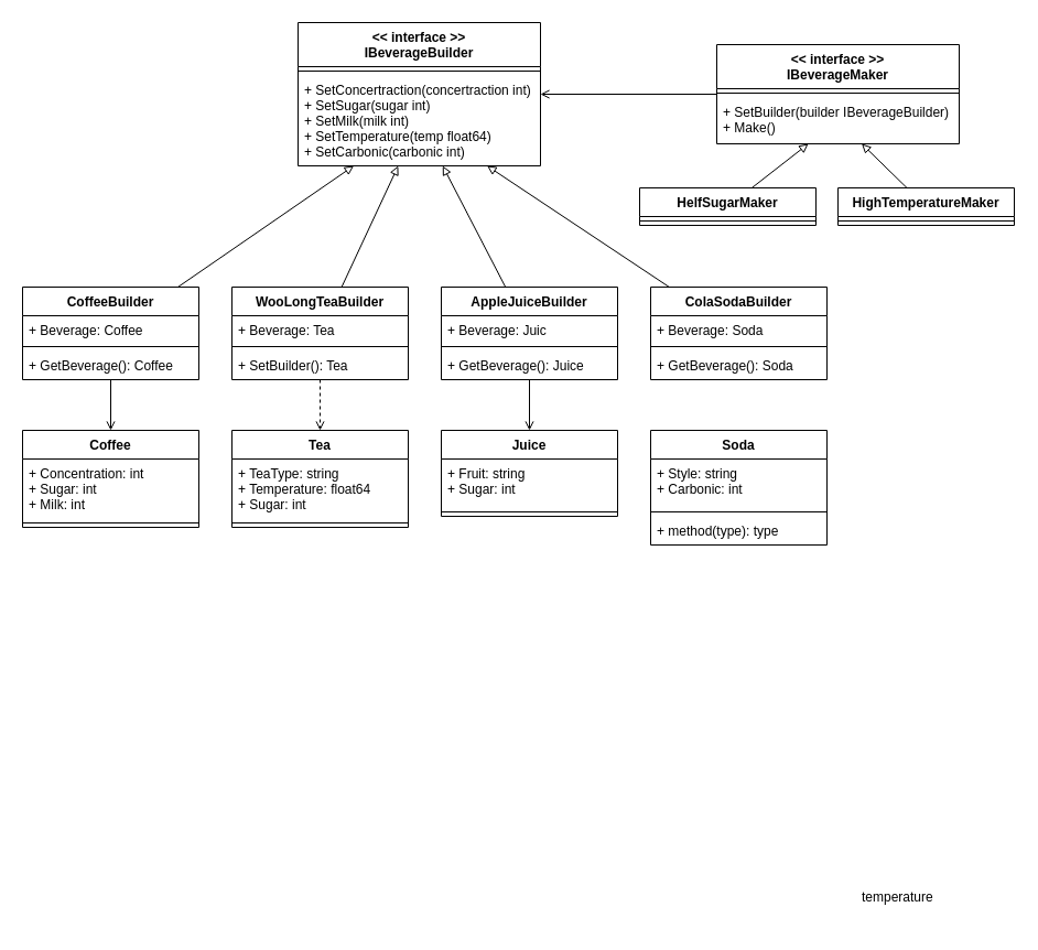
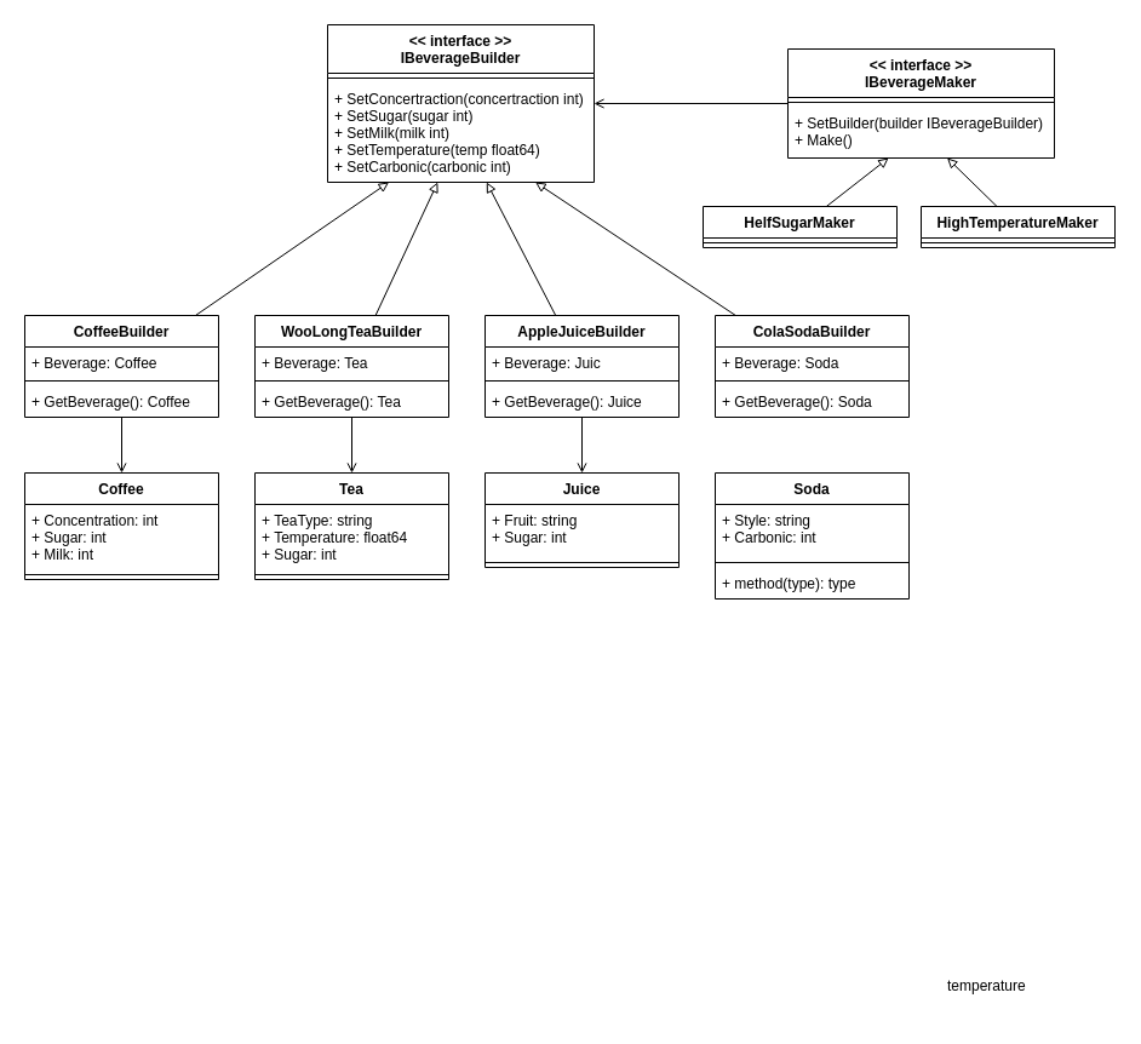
  <mxCell id="0" />
  <mxCell id="1" parent="0" />
  <mxCell id="2" value="&lt;&lt; interface &gt;&gt;&#10;IBeverageBuilder" style="swimlane;fontStyle=1;align=center;verticalAlign=top;childLayout=stackLayout;horizontal=1;startSize=40;horizontalStack=0;resizeParent=1;resizeParentMax=0;resizeLast=0;collapsible=1;marginBottom=0;" vertex="1" parent="1"><mxGeometry x="270" y="20" width="220" height="130" as="geometry" /></mxCell>
  <mxCell id="3" value="" style="line;strokeWidth=1;fillColor=none;align=left;verticalAlign=middle;spacingTop=-1;spacingLeft=3;spacingRight=3;rotatable=0;labelPosition=right;points=[];portConstraint=eastwest;strokeColor=inherit;" vertex="1" parent="2"><mxGeometry y="40" width="220" height="8" as="geometry" /></mxCell>
  <mxCell id="4" value="+ SetConcertraction(concertraction int)&#10;+ SetSugar(sugar int)&#10;+ SetMilk(milk int)&#10;+ SetTemperature(temp float64)&#10;+ SetCarbonic(carbonic int)" style="text;strokeColor=none;fillColor=none;align=left;verticalAlign=top;spacingLeft=4;spacingRight=4;overflow=hidden;rotatable=0;points=[[0,0.5],[1,0.5]];portConstraint=eastwest;" vertex="1" parent="2"><mxGeometry y="48" width="220" height="82" as="geometry" /></mxCell>
  <mxCell id="5" value="Coffee" style="swimlane;fontStyle=1;align=center;verticalAlign=top;childLayout=stackLayout;horizontal=1;startSize=26;horizontalStack=0;resizeParent=1;resizeParentMax=0;resizeLast=0;collapsible=1;marginBottom=0;" vertex="1" parent="1"><mxGeometry x="20" y="390" width="160" height="88" as="geometry" /></mxCell>
  <mxCell id="6" value="+ Concentration: int&#10;+ Sugar: int&#10;+ Milk: int" style="text;strokeColor=none;fillColor=none;align=left;verticalAlign=top;spacingLeft=4;spacingRight=4;overflow=hidden;rotatable=0;points=[[0,0.5],[1,0.5]];portConstraint=eastwest;" vertex="1" parent="5"><mxGeometry y="26" width="160" height="54" as="geometry" /></mxCell>
  <mxCell id="7" value="" style="line;strokeWidth=1;fillColor=none;align=left;verticalAlign=middle;spacingTop=-1;spacingLeft=3;spacingRight=3;rotatable=0;labelPosition=right;points=[];portConstraint=eastwest;strokeColor=inherit;" vertex="1" parent="5"><mxGeometry y="80" width="160" height="8" as="geometry" /></mxCell>
  <mxCell id="8" value="Tea" style="swimlane;fontStyle=1;align=center;verticalAlign=top;childLayout=stackLayout;horizontal=1;startSize=26;horizontalStack=0;resizeParent=1;resizeParentMax=0;resizeLast=0;collapsible=1;marginBottom=0;" vertex="1" parent="1"><mxGeometry x="210" y="390" width="160" height="88" as="geometry" /></mxCell>
  <mxCell id="9" value="+ TeaType: string&#10;+ Temperature: float64&#10;+ Sugar: int" style="text;strokeColor=none;fillColor=none;align=left;verticalAlign=top;spacingLeft=4;spacingRight=4;overflow=hidden;rotatable=0;points=[[0,0.5],[1,0.5]];portConstraint=eastwest;" vertex="1" parent="8"><mxGeometry y="26" width="160" height="54" as="geometry" /></mxCell>
  <mxCell id="10" value="" style="line;strokeWidth=1;fillColor=none;align=left;verticalAlign=middle;spacingTop=-1;spacingLeft=3;spacingRight=3;rotatable=0;labelPosition=right;points=[];portConstraint=eastwest;strokeColor=inherit;" vertex="1" parent="8"><mxGeometry y="80" width="160" height="8" as="geometry" /></mxCell>
  <mxCell id="11" value="Juice" style="swimlane;fontStyle=1;align=center;verticalAlign=top;childLayout=stackLayout;horizontal=1;startSize=26;horizontalStack=0;resizeParent=1;resizeParentMax=0;resizeLast=0;collapsible=1;marginBottom=0;" vertex="1" parent="1"><mxGeometry x="400" y="390" width="160" height="78" as="geometry" /></mxCell>
  <mxCell id="12" value="+ Fruit: string&#10;+ Sugar: int" style="text;strokeColor=none;fillColor=none;align=left;verticalAlign=top;spacingLeft=4;spacingRight=4;overflow=hidden;rotatable=0;points=[[0,0.5],[1,0.5]];portConstraint=eastwest;" vertex="1" parent="11"><mxGeometry y="26" width="160" height="44" as="geometry" /></mxCell>
  <mxCell id="13" value="" style="line;strokeWidth=1;fillColor=none;align=left;verticalAlign=middle;spacingTop=-1;spacingLeft=3;spacingRight=3;rotatable=0;labelPosition=right;points=[];portConstraint=eastwest;strokeColor=inherit;" vertex="1" parent="11"><mxGeometry y="70" width="160" height="8" as="geometry" /></mxCell>
  <mxCell id="14" value="Soda" style="swimlane;fontStyle=1;align=center;verticalAlign=top;childLayout=stackLayout;horizontal=1;startSize=26;horizontalStack=0;resizeParent=1;resizeParentMax=0;resizeLast=0;collapsible=1;marginBottom=0;" vertex="1" parent="1"><mxGeometry x="590" y="390" width="160" height="104" as="geometry" /></mxCell>
  <mxCell id="15" value="+ Style: string&#10;+ Carbonic: int" style="text;strokeColor=none;fillColor=none;align=left;verticalAlign=top;spacingLeft=4;spacingRight=4;overflow=hidden;rotatable=0;points=[[0,0.5],[1,0.5]];portConstraint=eastwest;" vertex="1" parent="14"><mxGeometry y="26" width="160" height="44" as="geometry" /></mxCell>
  <mxCell id="16" value="" style="line;strokeWidth=1;fillColor=none;align=left;verticalAlign=middle;spacingTop=-1;spacingLeft=3;spacingRight=3;rotatable=0;labelPosition=right;points=[];portConstraint=eastwest;strokeColor=inherit;" vertex="1" parent="14"><mxGeometry y="70" width="160" height="8" as="geometry" /></mxCell>
  <mxCell id="17" value="+ method(type): type" style="text;strokeColor=none;fillColor=none;align=left;verticalAlign=top;spacingLeft=4;spacingRight=4;overflow=hidden;rotatable=0;points=[[0,0.5],[1,0.5]];portConstraint=eastwest;" vertex="1" parent="14"><mxGeometry y="78" width="160" height="26" as="geometry" /></mxCell>
  <mxCell id="18" value="temperature" style="text;whiteSpace=wrap;html=1;" vertex="1" parent="1"><mxGeometry x="780" y="800" width="100" height="40" as="geometry" /></mxCell>
  <mxCell id="19" value="" style="edgeStyle=none;html=1;dashed=0;endArrow=open;endFill=0;" edge="1" parent="1" source="21" target="5"><mxGeometry relative="1" as="geometry" /></mxCell>
  <mxCell id="20" value="" style="edgeStyle=none;html=1;endArrow=block;endFill=0;" edge="1" parent="1" source="21" target="4"><mxGeometry relative="1" as="geometry" /></mxCell>
  <mxCell id="21" value="CoffeeBuilder" style="swimlane;fontStyle=1;align=center;verticalAlign=top;childLayout=stackLayout;horizontal=1;startSize=26;horizontalStack=0;resizeParent=1;resizeParentMax=0;resizeLast=0;collapsible=1;marginBottom=0;" vertex="1" parent="1"><mxGeometry x="20" y="260" width="160" height="84" as="geometry" /></mxCell>
  <mxCell id="22" value="+ Beverage: Coffee" style="text;strokeColor=none;fillColor=none;align=left;verticalAlign=top;spacingLeft=4;spacingRight=4;overflow=hidden;rotatable=0;points=[[0,0.5],[1,0.5]];portConstraint=eastwest;" vertex="1" parent="21"><mxGeometry y="26" width="160" height="24" as="geometry" /></mxCell>
  <mxCell id="23" value="" style="line;strokeWidth=1;fillColor=none;align=left;verticalAlign=middle;spacingTop=-1;spacingLeft=3;spacingRight=3;rotatable=0;labelPosition=right;points=[];portConstraint=eastwest;strokeColor=inherit;" vertex="1" parent="21"><mxGeometry y="50" width="160" height="8" as="geometry" /></mxCell>
  <mxCell id="24" value="+ GetBeverage(): Coffee" style="text;strokeColor=none;fillColor=none;align=left;verticalAlign=top;spacingLeft=4;spacingRight=4;overflow=hidden;rotatable=0;points=[[0,0.5],[1,0.5]];portConstraint=eastwest;" vertex="1" parent="21"><mxGeometry y="58" width="160" height="26" as="geometry" /></mxCell>
- <mxCell id="25" value="" style="edgeStyle=none;html=1;dashed=1;endArrow=open;endFill=0;" edge="1" parent="1" source="27" target="8"><mxGeometry relative="1" as="geometry" /></mxCell>
+ <mxCell id="25" value="" style="edgeStyle=none;html=1;dashed=0;endArrow=open;endFill=0;" edge="1" parent="1" source="27" target="8"><mxGeometry relative="1" as="geometry" /></mxCell>
  <mxCell id="26" value="" style="edgeStyle=none;html=1;endArrow=block;endFill=0;" edge="1" parent="1" source="27" target="4"><mxGeometry relative="1" as="geometry" /></mxCell>
  <mxCell id="27" value="WooLongTeaBuilder" style="swimlane;fontStyle=1;align=center;verticalAlign=top;childLayout=stackLayout;horizontal=1;startSize=26;horizontalStack=0;resizeParent=1;resizeParentMax=0;resizeLast=0;collapsible=1;marginBottom=0;" vertex="1" parent="1"><mxGeometry x="210" y="260" width="160" height="84" as="geometry" /></mxCell>
  <mxCell id="28" value="+ Beverage: Tea" style="text;strokeColor=none;fillColor=none;align=left;verticalAlign=top;spacingLeft=4;spacingRight=4;overflow=hidden;rotatable=0;points=[[0,0.5],[1,0.5]];portConstraint=eastwest;" vertex="1" parent="27"><mxGeometry y="26" width="160" height="24" as="geometry" /></mxCell>
  <mxCell id="29" value="" style="line;strokeWidth=1;fillColor=none;align=left;verticalAlign=middle;spacingTop=-1;spacingLeft=3;spacingRight=3;rotatable=0;labelPosition=right;points=[];portConstraint=eastwest;strokeColor=inherit;" vertex="1" parent="27"><mxGeometry y="50" width="160" height="8" as="geometry" /></mxCell>
- <mxCell id="30" value="+ SetBuilder(): Tea" style="text;strokeColor=none;fillColor=none;align=left;verticalAlign=top;spacingLeft=4;spacingRight=4;overflow=hidden;rotatable=0;points=[[0,0.5],[1,0.5]];portConstraint=eastwest;" vertex="1" parent="27"><mxGeometry y="58" width="160" height="26" as="geometry" /></mxCell>
+ <mxCell id="30" value="+ GetBeverage(): Tea" style="text;strokeColor=none;fillColor=none;align=left;verticalAlign=top;spacingLeft=4;spacingRight=4;overflow=hidden;rotatable=0;points=[[0,0.5],[1,0.5]];portConstraint=eastwest;" vertex="1" parent="27"><mxGeometry y="58" width="160" height="26" as="geometry" /></mxCell>
  <mxCell id="31" value="" style="edgeStyle=none;html=1;dashed=0;endArrow=open;endFill=0;" edge="1" parent="1" source="33" target="11"><mxGeometry relative="1" as="geometry" /></mxCell>
  <mxCell id="32" value="" style="edgeStyle=none;html=1;endArrow=block;endFill=0;" edge="1" parent="1" source="33" target="4"><mxGeometry relative="1" as="geometry" /></mxCell>
  <mxCell id="33" value="AppleJuiceBuilder" style="swimlane;fontStyle=1;align=center;verticalAlign=top;childLayout=stackLayout;horizontal=1;startSize=26;horizontalStack=0;resizeParent=1;resizeParentMax=0;resizeLast=0;collapsible=1;marginBottom=0;" vertex="1" parent="1"><mxGeometry x="400" y="260" width="160" height="84" as="geometry" /></mxCell>
  <mxCell id="34" value="+ Beverage: Juic" style="text;strokeColor=none;fillColor=none;align=left;verticalAlign=top;spacingLeft=4;spacingRight=4;overflow=hidden;rotatable=0;points=[[0,0.5],[1,0.5]];portConstraint=eastwest;" vertex="1" parent="33"><mxGeometry y="26" width="160" height="24" as="geometry" /></mxCell>
  <mxCell id="35" value="" style="line;strokeWidth=1;fillColor=none;align=left;verticalAlign=middle;spacingTop=-1;spacingLeft=3;spacingRight=3;rotatable=0;labelPosition=right;points=[];portConstraint=eastwest;strokeColor=inherit;" vertex="1" parent="33"><mxGeometry y="50" width="160" height="8" as="geometry" /></mxCell>
  <mxCell id="36" value="+ GetBeverage(): Juice" style="text;strokeColor=none;fillColor=none;align=left;verticalAlign=top;spacingLeft=4;spacingRight=4;overflow=hidden;rotatable=0;points=[[0,0.5],[1,0.5]];portConstraint=eastwest;" vertex="1" parent="33"><mxGeometry y="58" width="160" height="26" as="geometry" /></mxCell>
  <mxCell id="37" value="" style="edgeStyle=none;html=1;endArrow=block;endFill=0;" edge="1" parent="1" source="38" target="4"><mxGeometry relative="1" as="geometry" /></mxCell>
  <mxCell id="38" value="ColaSodaBuilder" style="swimlane;fontStyle=1;align=center;verticalAlign=top;childLayout=stackLayout;horizontal=1;startSize=26;horizontalStack=0;resizeParent=1;resizeParentMax=0;resizeLast=0;collapsible=1;marginBottom=0;" vertex="1" parent="1"><mxGeometry x="590" y="260" width="160" height="84" as="geometry" /></mxCell>
  <mxCell id="39" value="+ Beverage: Soda" style="text;strokeColor=none;fillColor=none;align=left;verticalAlign=top;spacingLeft=4;spacingRight=4;overflow=hidden;rotatable=0;points=[[0,0.5],[1,0.5]];portConstraint=eastwest;" vertex="1" parent="38"><mxGeometry y="26" width="160" height="24" as="geometry" /></mxCell>
  <mxCell id="40" value="" style="line;strokeWidth=1;fillColor=none;align=left;verticalAlign=middle;spacingTop=-1;spacingLeft=3;spacingRight=3;rotatable=0;labelPosition=right;points=[];portConstraint=eastwest;strokeColor=inherit;" vertex="1" parent="38"><mxGeometry y="50" width="160" height="8" as="geometry" /></mxCell>
  <mxCell id="41" value="+ GetBeverage(): Soda" style="text;strokeColor=none;fillColor=none;align=left;verticalAlign=top;spacingLeft=4;spacingRight=4;overflow=hidden;rotatable=0;points=[[0,0.5],[1,0.5]];portConstraint=eastwest;" vertex="1" parent="38"><mxGeometry y="58" width="160" height="26" as="geometry" /></mxCell>
  <mxCell id="42" value="" style="edgeStyle=none;html=1;endArrow=open;endFill=0;" edge="1" parent="1" source="43" target="2"><mxGeometry relative="1" as="geometry" /></mxCell>
  <mxCell id="43" value="&lt;&lt; interface &gt;&gt;&#10;IBeverageMaker" style="swimlane;fontStyle=1;align=center;verticalAlign=top;childLayout=stackLayout;horizontal=1;startSize=40;horizontalStack=0;resizeParent=1;resizeParentMax=0;resizeLast=0;collapsible=1;marginBottom=0;" vertex="1" parent="1"><mxGeometry x="650" y="40" width="220" height="90" as="geometry" /></mxCell>
  <mxCell id="44" value="" style="line;strokeWidth=1;fillColor=none;align=left;verticalAlign=middle;spacingTop=-1;spacingLeft=3;spacingRight=3;rotatable=0;labelPosition=right;points=[];portConstraint=eastwest;strokeColor=inherit;" vertex="1" parent="43"><mxGeometry y="40" width="220" height="8" as="geometry" /></mxCell>
  <mxCell id="45" value="+ SetBuilder(builder IBeverageBuilder)&#10;+ Make()" style="text;strokeColor=none;fillColor=none;align=left;verticalAlign=top;spacingLeft=4;spacingRight=4;overflow=hidden;rotatable=0;points=[[0,0.5],[1,0.5]];portConstraint=eastwest;" vertex="1" parent="43"><mxGeometry y="48" width="220" height="42" as="geometry" /></mxCell>
  <mxCell id="46" value="" style="edgeStyle=none;html=1;endArrow=block;endFill=0;" edge="1" parent="1" source="47" target="45"><mxGeometry relative="1" as="geometry" /></mxCell>
  <mxCell id="47" value="HelfSugarMaker" style="swimlane;fontStyle=1;align=center;verticalAlign=top;childLayout=stackLayout;horizontal=1;startSize=26;horizontalStack=0;resizeParent=1;resizeParentMax=0;resizeLast=0;collapsible=1;marginBottom=0;" vertex="1" parent="1"><mxGeometry x="580" y="170" width="160" height="34" as="geometry" /></mxCell>
  <mxCell id="48" value="" style="line;strokeWidth=1;fillColor=none;align=left;verticalAlign=middle;spacingTop=-1;spacingLeft=3;spacingRight=3;rotatable=0;labelPosition=right;points=[];portConstraint=eastwest;strokeColor=inherit;" vertex="1" parent="47"><mxGeometry y="26" width="160" height="8" as="geometry" /></mxCell>
  <mxCell id="49" value="" style="edgeStyle=none;html=1;endArrow=block;endFill=0;" edge="1" parent="1" source="50" target="45"><mxGeometry relative="1" as="geometry" /></mxCell>
  <mxCell id="50" value="HighTemperatureMaker" style="swimlane;fontStyle=1;align=center;verticalAlign=top;childLayout=stackLayout;horizontal=1;startSize=26;horizontalStack=0;resizeParent=1;resizeParentMax=0;resizeLast=0;collapsible=1;marginBottom=0;" vertex="1" parent="1"><mxGeometry x="760" y="170" width="160" height="34" as="geometry" /></mxCell>
  <mxCell id="51" value="" style="line;strokeWidth=1;fillColor=none;align=left;verticalAlign=middle;spacingTop=-1;spacingLeft=3;spacingRight=3;rotatable=0;labelPosition=right;points=[];portConstraint=eastwest;strokeColor=inherit;" vertex="1" parent="50"><mxGeometry y="26" width="160" height="8" as="geometry" /></mxCell>
